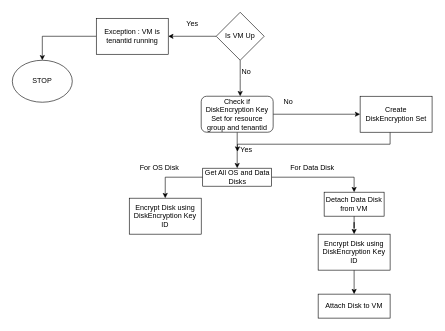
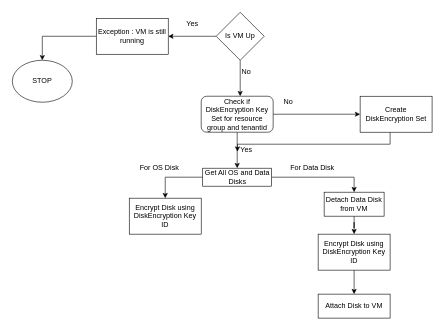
  <mxCell id="0" />
  <mxCell id="1" parent="0" />
  <mxCell id="2" style="edgeStyle=orthogonalEdgeStyle;rounded=0;orthogonalLoop=1;jettySize=auto;html=1;" edge="1" parent="1" source="4" target="6"><mxGeometry relative="1" as="geometry"><mxPoint x="220" y="60" as="targetPoint" /></mxGeometry></mxCell>
  <mxCell id="3" style="edgeStyle=orthogonalEdgeStyle;rounded=0;orthogonalLoop=1;jettySize=auto;html=1;exitX=0.5;exitY=1;exitDx=0;exitDy=0;" edge="1" parent="1" source="4"><mxGeometry relative="1" as="geometry"><mxPoint x="400" y="160" as="targetPoint" /></mxGeometry></mxCell>
  <mxCell id="4" value="Is VM Up" style="rhombus;whiteSpace=wrap;html=1;" vertex="1" parent="1"><mxGeometry x="360" y="20" width="80" height="80" as="geometry" /></mxCell>
  <mxCell id="5" style="edgeStyle=orthogonalEdgeStyle;rounded=0;orthogonalLoop=1;jettySize=auto;html=1;" edge="1" parent="1" source="6" target="27"><mxGeometry relative="1" as="geometry"><mxPoint x="220" y="130" as="targetPoint" /></mxGeometry></mxCell>
- <mxCell id="6" value="Exception : VM is tenantid running" style="rounded=0;whiteSpace=wrap;html=1;" vertex="1" parent="1"><mxGeometry x="160" y="30" width="120" height="60" as="geometry" /></mxCell>
+ <mxCell id="6" value="Exception : VM is still running" style="rounded=0;whiteSpace=wrap;html=1;" vertex="1" parent="1"><mxGeometry x="160" y="30" width="120" height="60" as="geometry" /></mxCell>
  <mxCell id="7" value="Yes" style="text;html=1;align=center;verticalAlign=middle;resizable=0;points=[];autosize=1;" vertex="1" parent="1"><mxGeometry x="305" y="30" width="30" height="20" as="geometry" /></mxCell>
  <mxCell id="8" value="No" style="text;html=1;align=center;verticalAlign=middle;resizable=0;points=[];autosize=1;" vertex="1" parent="1"><mxGeometry x="395" y="110" width="30" height="20" as="geometry" /></mxCell>
  <mxCell id="9" style="edgeStyle=orthogonalEdgeStyle;rounded=0;orthogonalLoop=1;jettySize=auto;html=1;entryX=0;entryY=0.5;entryDx=0;entryDy=0;" edge="1" parent="1" source="11" target="14"><mxGeometry relative="1" as="geometry"><mxPoint x="510" y="190" as="targetPoint" /></mxGeometry></mxCell>
  <mxCell id="10" style="edgeStyle=orthogonalEdgeStyle;rounded=0;orthogonalLoop=1;jettySize=auto;html=1;" edge="1" parent="1" source="11" target="17"><mxGeometry relative="1" as="geometry"><mxPoint x="395" y="260" as="targetPoint" /></mxGeometry></mxCell>
  <mxCell id="11" value="Check if DiskEncryption Key Set for resource group and tenantid" style="rounded=1;whiteSpace=wrap;html=1;" vertex="1" parent="1"><mxGeometry x="335" y="160" width="120" height="60" as="geometry" /></mxCell>
  <mxCell id="12" value="No" style="text;html=1;align=center;verticalAlign=middle;resizable=0;points=[];autosize=1;" vertex="1" parent="1"><mxGeometry x="465" y="160" width="30" height="20" as="geometry" /></mxCell>
  <mxCell id="13" style="edgeStyle=orthogonalEdgeStyle;rounded=0;orthogonalLoop=1;jettySize=auto;html=1;entryX=0.015;entryY=0.617;entryDx=0;entryDy=0;entryPerimeter=0;" edge="1" parent="1" source="14" target="18"><mxGeometry relative="1" as="geometry"><Array as="points"><mxPoint x="650" y="240" /><mxPoint x="395" y="240" /></Array></mxGeometry></mxCell>
  <mxCell id="14" value="Create DiskEncryption Set" style="rounded=0;whiteSpace=wrap;html=1;" vertex="1" parent="1"><mxGeometry x="600" y="160" width="120" height="60" as="geometry" /></mxCell>
  <mxCell id="15" style="edgeStyle=orthogonalEdgeStyle;rounded=0;orthogonalLoop=1;jettySize=auto;html=1;entryX=0.5;entryY=0;entryDx=0;entryDy=0;" edge="1" parent="1" source="17" target="20"><mxGeometry relative="1" as="geometry" /></mxCell>
  <mxCell id="16" style="edgeStyle=orthogonalEdgeStyle;rounded=0;orthogonalLoop=1;jettySize=auto;html=1;entryX=0.5;entryY=0;entryDx=0;entryDy=0;" edge="1" parent="1" source="17" target="23"><mxGeometry relative="1" as="geometry" /></mxCell>
  <mxCell id="17" value="Get All OS and Data Disks" style="rounded=0;whiteSpace=wrap;html=1;" vertex="1" parent="1"><mxGeometry x="337.5" y="280" width="115" height="30" as="geometry" /></mxCell>
  <mxCell id="18" value="Yes" style="text;html=1;align=center;verticalAlign=middle;resizable=0;points=[];autosize=1;" vertex="1" parent="1"><mxGeometry x="395" y="240" width="30" height="20" as="geometry" /></mxCell>
  <mxCell id="19" value="For OS Disk" style="text;html=1;align=center;verticalAlign=middle;resizable=0;points=[];autosize=1;" vertex="1" parent="1"><mxGeometry x="225" y="270" width="80" height="20" as="geometry" /></mxCell>
  <mxCell id="20" value="Encrypt Disk using DiskEncryption Key ID" style="rounded=0;whiteSpace=wrap;html=1;" vertex="1" parent="1"><mxGeometry x="215" y="330" width="120" height="60" as="geometry" /></mxCell>
  <mxCell id="21" value="For Data Disk" style="text;html=1;align=center;verticalAlign=middle;resizable=0;points=[];autosize=1;" vertex="1" parent="1"><mxGeometry x="475" y="270" width="90" height="20" as="geometry" /></mxCell>
  <mxCell id="22" style="edgeStyle=orthogonalEdgeStyle;rounded=0;orthogonalLoop=1;jettySize=auto;html=1;entryX=0.5;entryY=0;entryDx=0;entryDy=0;" edge="1" parent="1" source="23" target="25"><mxGeometry relative="1" as="geometry" /></mxCell>
  <mxCell id="23" value="Detach Data Disk from VM" style="whiteSpace=wrap;html=1;" vertex="1" parent="1"><mxGeometry x="540" y="320" width="100" height="40" as="geometry" /></mxCell>
  <mxCell id="24" value="" style="edgeStyle=orthogonalEdgeStyle;rounded=0;orthogonalLoop=1;jettySize=auto;html=1;" edge="1" parent="1" source="25" target="26"><mxGeometry relative="1" as="geometry" /></mxCell>
  <mxCell id="25" value="Encrypt Disk using DiskEncryption Key ID" style="rounded=0;whiteSpace=wrap;html=1;" vertex="1" parent="1"><mxGeometry x="530" y="390" width="120" height="60" as="geometry" /></mxCell>
  <mxCell id="26" value="Attach Disk to VM" style="whiteSpace=wrap;html=1;rounded=0;" vertex="1" parent="1"><mxGeometry x="530" y="490" width="120" height="40" as="geometry" /></mxCell>
  <mxCell id="27" value="STOP" style="ellipse;whiteSpace=wrap;html=1;" vertex="1" parent="1"><mxGeometry x="20" y="100" width="100" height="70" as="geometry" /></mxCell>
